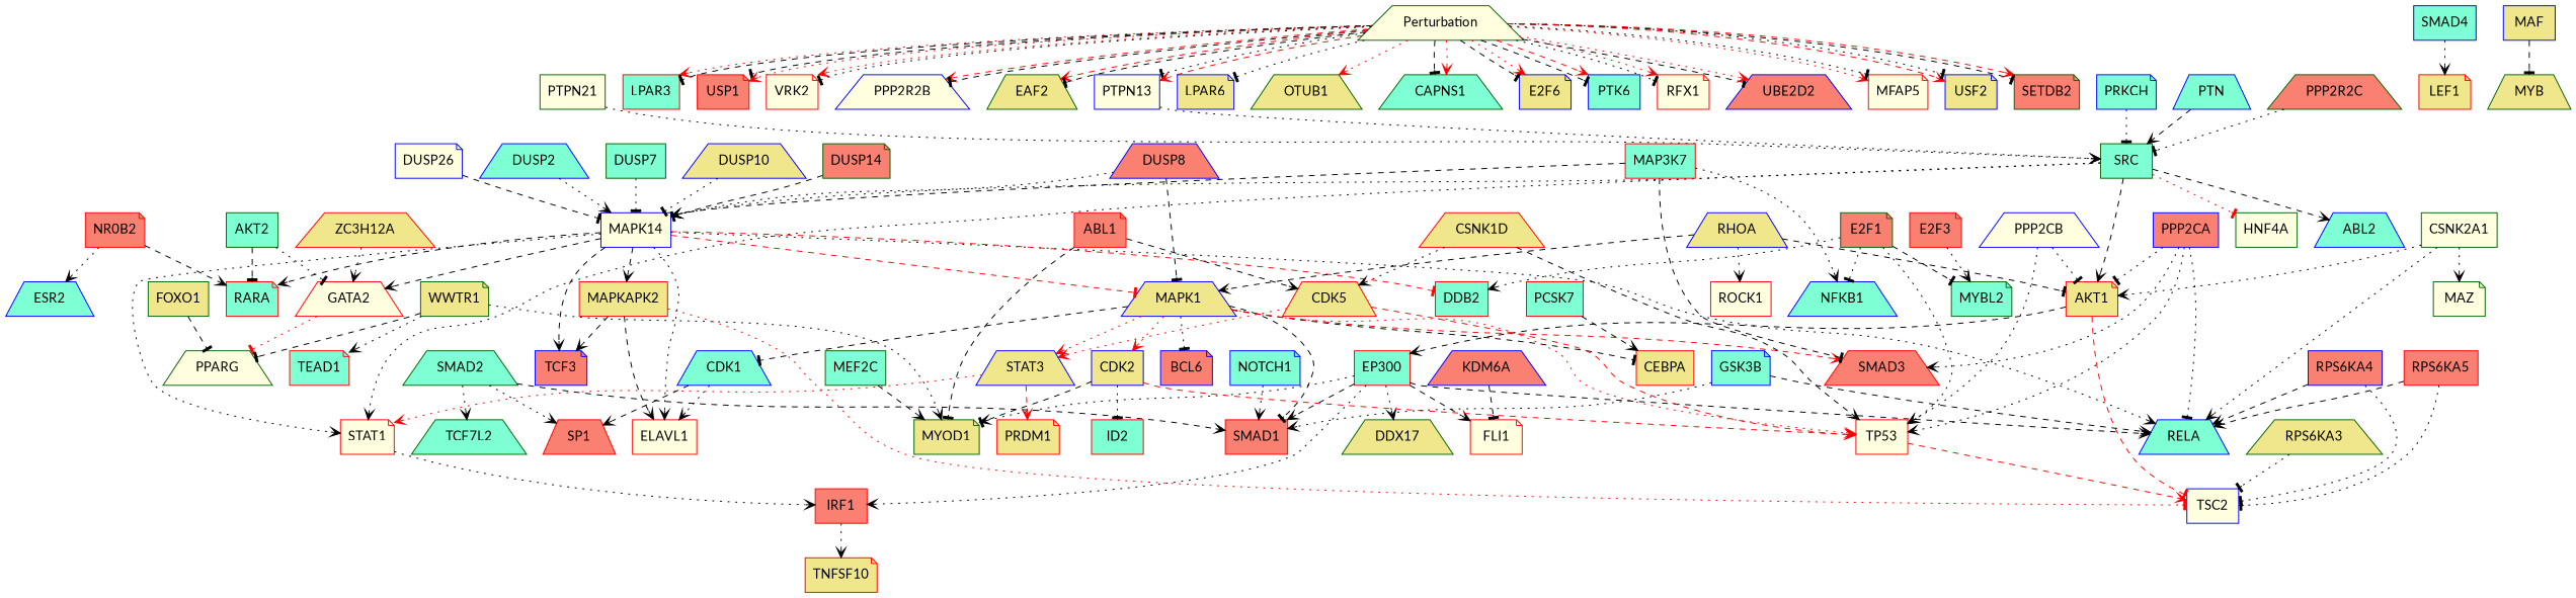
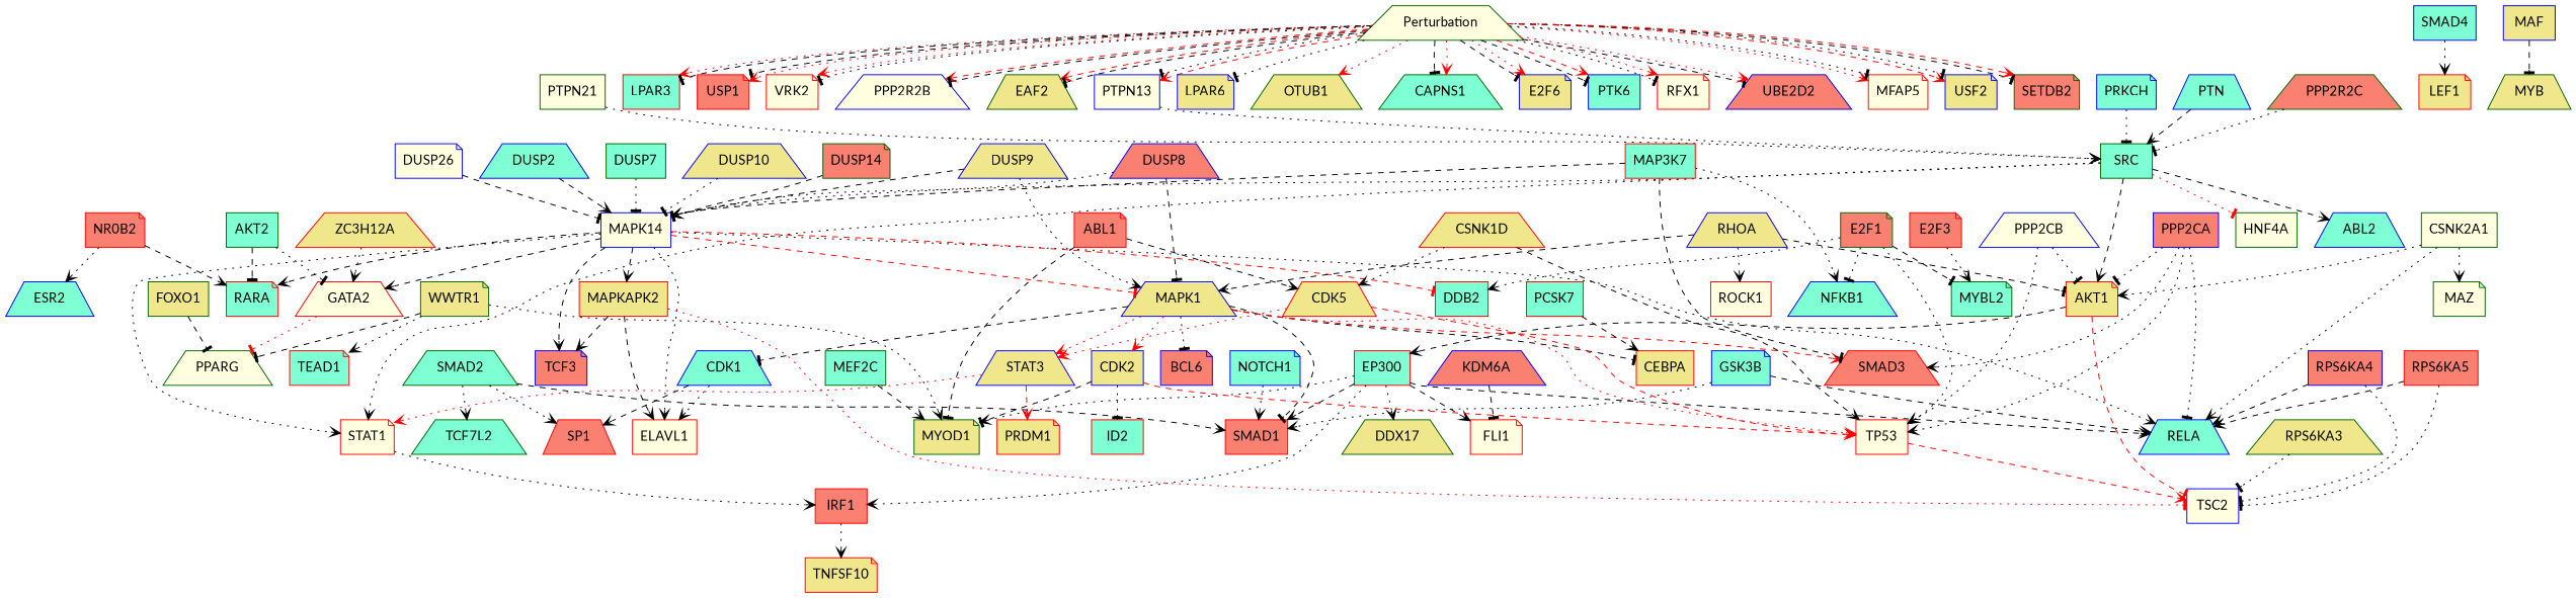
  digraph {
    fontname=Lato
    node [color=red fillcolor=aquamarine fontname=Lato shape=trapezium style=filled]
    edge [arrowhead=vee color=NA fontname=Lato penwidth=1 style=dotted]
    STAT1 [fillcolor=lightyellow shape=note]
    IRF1 [fillcolor=salmon shape=box]
    TNFSF10 [fillcolor=khaki shape=note]
    STAT3 [color=blue fillcolor=khaki]
    PRDM1 [fillcolor=khaki shape=note]
    AKT1 [fillcolor=khaki shape=note]
    EP300 [shape=box]
    TSC2 [color=blue fillcolor=lightyellow shape=box]
    SMAD1 [fillcolor=salmon shape=box]
    RELA [color=blue]
    FLI1 [fillcolor=lightyellow shape=note]
    MYOD1 [color=darkgreen fillcolor=khaki shape=note]
    DDX17 [color=darkgreen fillcolor=khaki]
    TCF7L2 [color=darkgreen]
    SMAD2 [color=darkgreen]
    SP1 [fillcolor=salmon]
    MAPK1 [color=blue fillcolor=khaki]
    CDK1 [color=blue]
    CEBPA [fillcolor=khaki shape=box]
    BCL6 [color=blue fillcolor=salmon shape=note]
    CDK2 [color=blue fillcolor=khaki shape=box]
    SMAD3 [fillcolor=salmon]
    TP53 [fillcolor=lightyellow shape=box]
    ELAVL1 [fillcolor=lightyellow shape=box]
    ID2 [shape=box]
    MYBL2 [color=darkgreen shape=note]
    E2F1 [color=darkgreen fillcolor=salmon shape=note]
    NFKB1 [color=blue]
    DDB2 [shape=box]
    MAPK14 [color=blue fillcolor=lightyellow shape=box]
    RARA [shape=note]
    GATA2 [fillcolor=lightyellow]
    TCF3 [color=blue fillcolor=salmon shape=note]
    MAPKAPK2 [fillcolor=khaki shape=box]
    PPARG [color=darkgreen fillcolor=lightyellow]
    GSK3B [color=blue shape=note]
    ESR2 [color=blue]
    NR0B2 [fillcolor=salmon shape=note]
    PPP2CA [color=blue fillcolor=salmon shape=box]
    SRC [color=darkgreen shape=box]
    HNF4A [color=darkgreen fillcolor=lightyellow shape=box]
    ABL2 [color=blue]
    PTPN21 [color=darkgreen fillcolor=lightyellow shape=box]
    TEAD1 [shape=note]
    WWTR1 [color=darkgreen fillcolor=khaki shape=note]
    MEF2C [color=darkgreen shape=box]
    RHOA [color=blue fillcolor=khaki]
    ROCK1 [fillcolor=lightyellow shape=box]
    E2F3 [fillcolor=salmon shape=note]
    Perturbation [color=darkgreen fillcolor=lightyellow]
    CAPNS1 [color=darkgreen]
    E2F6 [color=blue fillcolor=khaki shape=note]
    PTK6 [color=blue shape=box]
    RFX1 [fillcolor=lightyellow shape=note]
    UBE2D2 [color=blue fillcolor=salmon]
    MFAP5 [fillcolor=lightyellow shape=note]
    USF2 [color=blue fillcolor=khaki shape=note]
    SETDB2 [color=darkgreen fillcolor=salmon shape=note]
    LPAR3 [shape=box]
    USP1 [fillcolor=salmon shape=note]
    VRK2 [fillcolor=lightyellow shape=note]
    PPP2R2B [color=blue fillcolor=lightyellow]
    EAF2 [color=darkgreen fillcolor=khaki]
    PTPN13 [color=blue fillcolor=lightyellow shape=box]
    LPAR6 [color=blue fillcolor=khaki shape=note]
    OTUB1 [color=darkgreen fillcolor=khaki]
    RPS6KA3 [color=darkgreen fillcolor=khaki]
    FOXO1 [color=darkgreen fillcolor=khaki shape=box]
    LEF1 [fillcolor=khaki shape=note]
    SMAD4 [color=blue shape=box]
    CDK5 [fillcolor=khaki]
    MYB [color=darkgreen fillcolor=khaki]
    MAF [color=blue fillcolor=khaki shape=box]
    CSNK1D [fillcolor=khaki]
    AKT2 [color=darkgreen shape=box]
    KDM6A [color=blue fillcolor=salmon]
    PRKCH [color=blue shape=note]
    PTN [color=blue]
    NOTCH1 [color=blue shape=note]
    PPP2CB [color=blue fillcolor=lightyellow]
    ABL1 [fillcolor=salmon shape=note]
    DUSP14 [color=darkgreen fillcolor=salmon shape=note]
    PCSK7 [shape=box]
    ZC3H12A [fillcolor=khaki]
    PPP2R2C [color=darkgreen fillcolor=salmon]
    CSNK2A1 [color=darkgreen fillcolor=lightyellow shape=box]
    MAZ [color=darkgreen fillcolor=lightyellow shape=note]
+   DUSP9 [color=blue fillcolor=khaki]
    DUSP26 [color=blue fillcolor=lightyellow shape=note]
    RPS6KA4 [color=blue fillcolor=salmon shape=box]
    DUSP8 [color=blue fillcolor=salmon]
    RPS6KA5 [fillcolor=salmon shape=box]
    DUSP2 [color=blue]
    DUSP7 [color=darkgreen shape=box]
    MAP3K7 [shape=box]
    DUSP10 [color=blue fillcolor=khaki]
    STAT1 -> IRF1 [color=black]
    IRF1 -> TNFSF10 [color=black]
    STAT3 -> STAT1 [color=red]
    STAT3 -> PRDM1 [color=red style=dashed]
    AKT1 -> EP300 [color=black style=dashed]
    AKT1 -> TSC2 [arrowhead=tee color=red style=dashed]
    EP300 -> IRF1 [color=black]
    EP300 -> SMAD1 [color=black style=dashed]
    EP300 -> RELA [color=black style=dashed]
    EP300 -> FLI1 [color=black style=dashed]
    EP300 -> MYOD1 [color=black]
    EP300 -> DDX17 [color=black]
    SMAD2 -> SMAD1 [style=dashed]
    SMAD2 -> TCF7L2
    SMAD2 -> SP1
    MAPK1 -> STAT3 [color=red]
    MAPK1 -> SMAD1 [arrowhead=tee color=black style=dashed]
    MAPK1 -> CDK1 [arrowhead=tee color=black style=dashed]
    MAPK1 -> CEBPA [arrowhead=tee color=black style=dashed]
    MAPK1 -> BCL6 [arrowhead=tee color=black]
    MAPK1 -> CDK2 [color=red]
    MAPK1 -> SMAD3 [color=red style=dashed]
    MAPK1 -> TP53 [color=red]
    CDK1 -> SP1 [color=black style=dashed]
    CDK1 -> ELAVL1 [color=black]
    CDK2 -> MYOD1 [arrowhead=tee color=black style=dashed]
    CDK2 -> TP53 [color=red style=dashed]
    CDK2 -> ID2 [arrowhead=tee color=black]
    TP53 -> TSC2 [color=red style=dashed]
    E2F1 -> TP53
    E2F1 -> MYBL2 [arrowhead=tee style=dashed]
    E2F1 -> NFKB1 [arrowhead=tee]
    E2F1 -> DDB2
    MAPK14 -> STAT1 [color=black]
    MAPK14 -> RELA
    MAPK14 -> MAPK1 [arrowhead=tee color=red style=dashed]
    MAPK14 -> ELAVL1 [color=black]
    MAPK14 -> DDB2 [arrowhead=tee color=red style=dashed]
    MAPK14 -> RARA [color=black style=dashed]
    MAPK14 -> GATA2 [color=black style=dashed]
    MAPK14 -> TCF3 [color=black style=dashed]
    MAPK14 -> MAPKAPK2 [color=black style=dashed]
    GATA2 -> PPARG [arrowhead=tee color=red]
    MAPKAPK2 -> TSC2 [arrowhead=tee color=red]
    MAPKAPK2 -> ELAVL1 [color=black style=dashed]
    MAPKAPK2 -> TCF3 [color=black style=dashed]
    GSK3B -> SMAD1
    GSK3B -> RELA [style=dashed]
    NR0B2 -> RARA [style=dashed]
    NR0B2 -> ESR2
    PPP2CA -> AKT1 [arrowhead=tee]
    PPP2CA -> RELA [arrowhead=tee]
    PPP2CA -> SMAD3
    PPP2CA -> TP53
    SRC -> STAT1 [color=black]
    SRC -> AKT1 [color=black style=dashed]
    SRC -> MAPK14 [color=black]
    SRC -> HNF4A [arrowhead=tee color=red]
    SRC -> ABL2 [color=black style=dashed]
    PTPN21 -> SRC
    WWTR1 -> MYOD1
    WWTR1 -> PPARG [arrowhead=tee style=dashed]
    WWTR1 -> TEAD1
    MEF2C -> MYOD1 [style=dashed]
    RHOA -> AKT1 [arrowhead=tee style=dashed]
    RHOA -> MAPK1 [style=dashed]
    RHOA -> ROCK1
    E2F3 -> MYBL2
    Perturbation -> CAPNS1 [arrowhead=tee color=black style=dashed]
    Perturbation -> CAPNS1 [color=red]
    Perturbation -> E2F6 [arrowhead=tee color=black style=dashed]
    Perturbation -> E2F6 [color=red]
    Perturbation -> PTK6 [arrowhead=tee color=black style=dashed]
    Perturbation -> PTK6 [color=red style=dashed]
    Perturbation -> RFX1 [arrowhead=tee color=black]
    Perturbation -> RFX1 [color=red]
    Perturbation -> UBE2D2 [arrowhead=tee color=black style=dashed]
    Perturbation -> UBE2D2 [color=red]
    Perturbation -> MFAP5 [color=red]
    Perturbation -> MFAP5 [arrowhead=tee color=black]
    Perturbation -> USF2 [color=red style=dashed]
    Perturbation -> USF2 [arrowhead=tee color=black]
    Perturbation -> SETDB2 [arrowhead=tee color=black style=dashed]
    Perturbation -> SETDB2 [color=red style=dashed]
    Perturbation -> LPAR3 [color=red]
    Perturbation -> LPAR3 [arrowhead=tee color=black style=dashed]
    Perturbation -> USP1 [arrowhead=tee color=black style=dashed]
    Perturbation -> USP1 [color=red]
    Perturbation -> VRK2 [color=red]
    Perturbation -> VRK2 [arrowhead=tee color=black]
    Perturbation -> PPP2R2B [color=red style=dashed]
    Perturbation -> PPP2R2B [arrowhead=tee color=black style=dashed]
    Perturbation -> EAF2 [color=red style=dashed]
    Perturbation -> EAF2 [arrowhead=tee color=black style=dashed]
    Perturbation -> PTPN13 [arrowhead=tee color=black]
    Perturbation -> PTPN13 [color=red style=dashed]
    Perturbation -> LPAR6 [arrowhead=tee color=black]
    Perturbation -> OTUB1 [color=red]
    PTPN13 -> SRC [color=black]
    RPS6KA3 -> TSC2 [arrowhead=tee]
    FOXO1 -> PPARG [arrowhead=tee style=dashed]
    SMAD4 -> LEF1
    CDK5 -> STAT3 [color=red]
    CDK5 -> TP53 [color=red style=dashed]
    MAF -> MYB [arrowhead=tee style=dashed]
    CSNK1D -> TP53 [style=dashed]
    CSNK1D -> CDK5
    AKT2 -> RARA [arrowhead=tee style=dashed]
    AKT2 -> GATA2 [arrowhead=tee]
    KDM6A -> FLI1 [arrowhead=tee style=dashed]
    PRKCH -> SRC [arrowhead=tee]
    PTN -> SRC [style=dashed]
    NOTCH1 -> SMAD1
    PPP2CB -> AKT1 [arrowhead=tee]
    PPP2CB -> TP53
    ABL1 -> MYOD1 [arrowhead=tee style=dashed]
    ABL1 -> CDK5 [style=dashed]
    DUSP14 -> MAPK14 [arrowhead=tee style=dashed]
    PCSK7 -> CEBPA [style=dashed]
    ZC3H12A -> GATA2
    PPP2R2C -> SRC [arrowhead=tee]
    CSNK2A1 -> AKT1
    CSNK2A1 -> RELA
    CSNK2A1 -> MAZ
+   DUSP9 -> MAPK1
+   DUSP9 -> MAPK14 [arrowhead=tee style=dashed]
    DUSP26 -> MAPK14 [arrowhead=tee style=dashed]
    RPS6KA4 -> TSC2 [arrowhead=tee]
    RPS6KA4 -> RELA [style=dashed]
    DUSP8 -> MAPK1 [arrowhead=tee style=dashed]
    DUSP8 -> MAPK14
    RPS6KA5 -> TSC2 [arrowhead=tee]
    RPS6KA5 -> RELA [style=dashed]
-   DUSP2 -> MAPK14
+   DUSP2 -> MAPK14 [style=dashed]
    DUSP7 -> MAPK14 [arrowhead=tee]
    MAP3K7 -> SMAD3 [arrowhead=tee style=dashed]
    MAP3K7 -> NFKB1
    MAP3K7 -> MAPK14 [style=dashed]
    DUSP10 -> MAPK14 [arrowhead=tee]
  }
